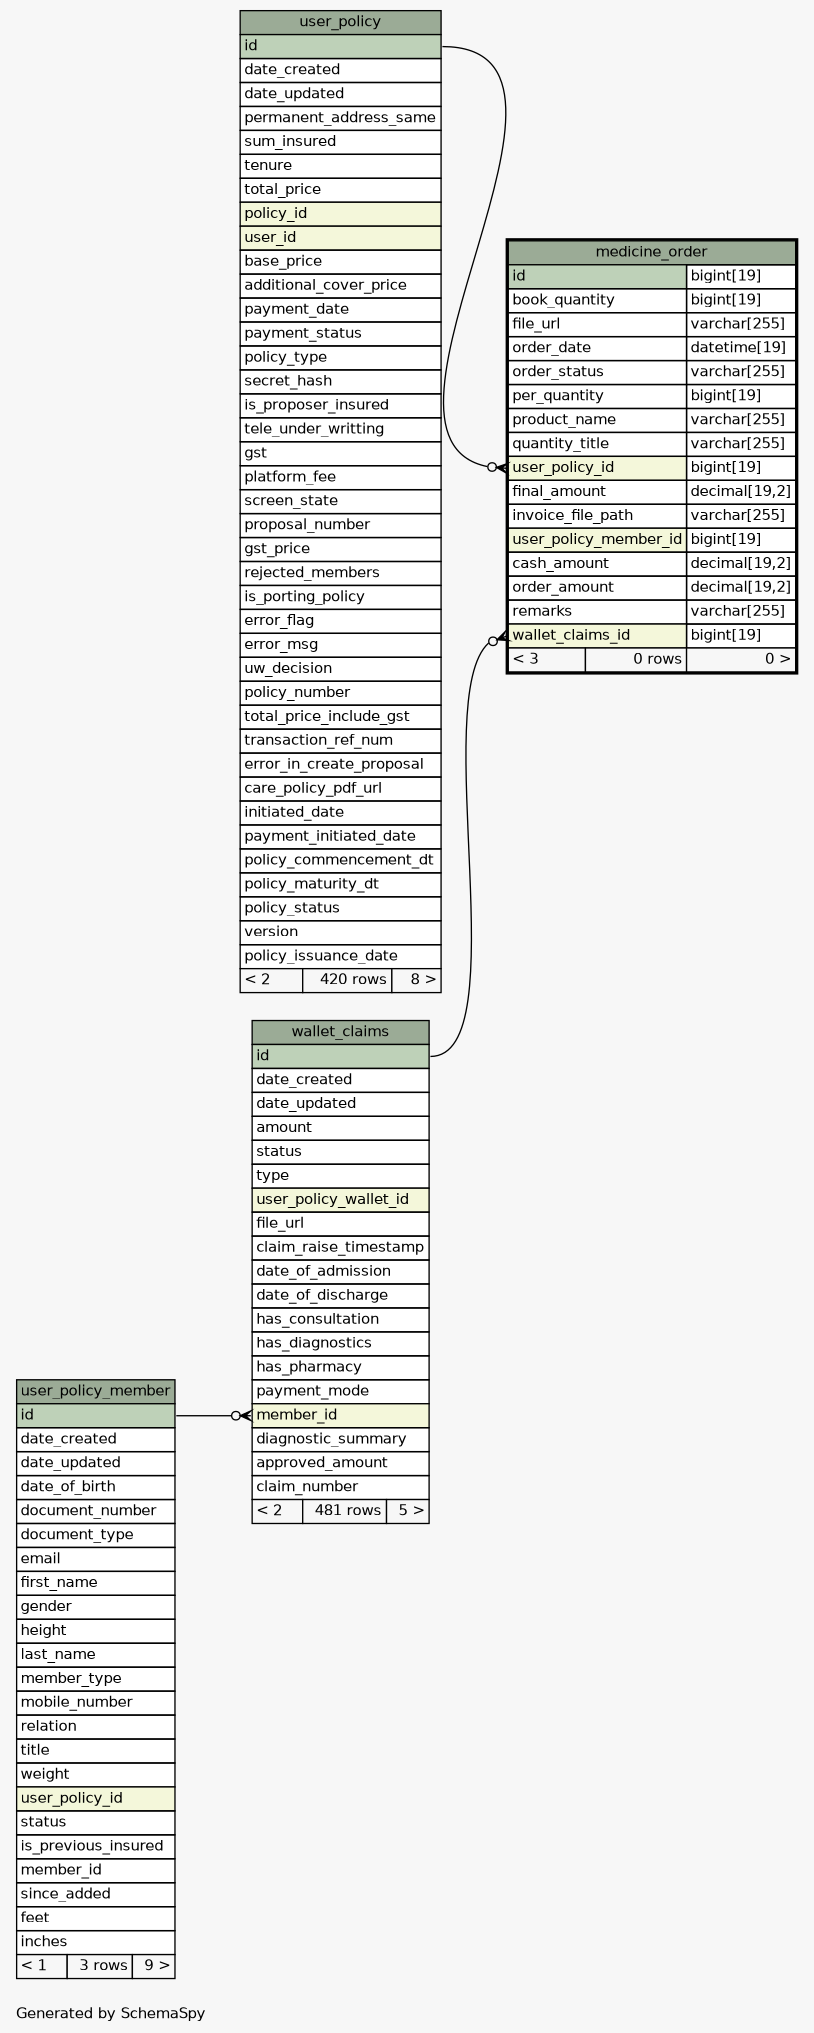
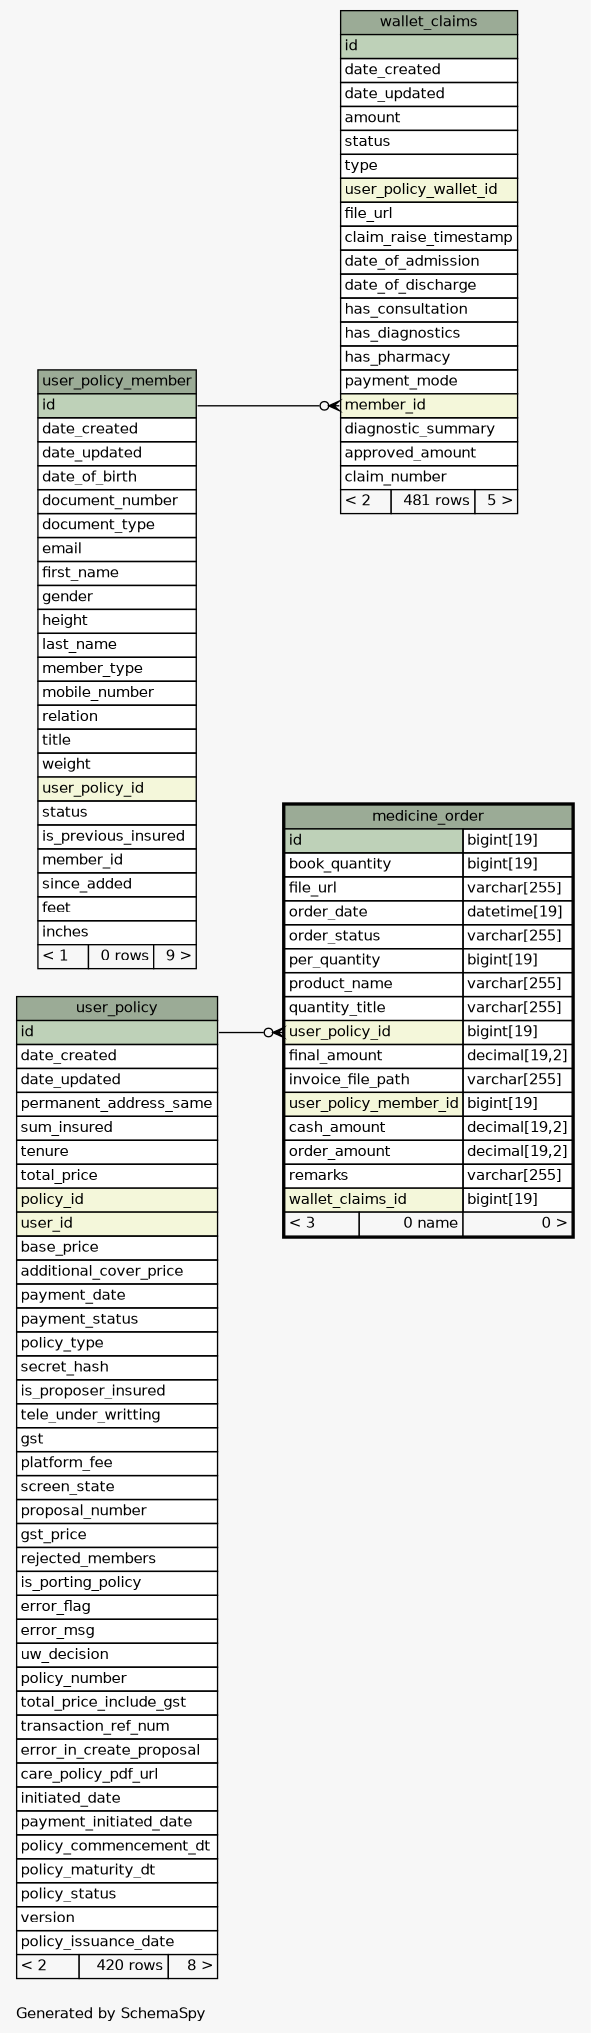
  digraph {
    bgcolor="#f7f7f7"
    fontname=Helvetica
    fontsize=11
    label="\nGenerated by SchemaSpy"
    labeljust=l
    nodesep=0.18
    rankdir=RL
    ranksep=0.46
    node [fontname=Helvetica fontsize=11 shape=plaintext]
    edge [arrowhead=none arrowsize=0.8 arrowtail=crowodot dir=back headport="id:e"]
-   n1 [label=<     <TABLE BORDER="2" CELLBORDER="1" CELLSPACING="0" BGCOLOR="#ffffff">       <TR><TD COLSPAN="3" BGCOLOR="#9bab96" ALIGN="CENTER">medicine_order</TD></TR>       <TR><TD PORT="id" COLSPAN="2" BGCOLOR="#bed1b8" ALIGN="LEFT">id</TD><TD PORT="id.type" ALIGN="LEFT">bigint[19]</TD></TR>       <TR><TD PORT="book_quantity" COLSPAN="2" ALIGN="LEFT">book_quantity</TD><TD PORT="book_quantity.type" ALIGN="LEFT">bigint[19]</TD></TR>       <TR><TD PORT="file_url" COLSPAN="2" ALIGN="LEFT">file_url</TD><TD PORT="file_url.type" ALIGN="LEFT">varchar[255]</TD></TR>       <TR><TD PORT="order_date" COLSPAN="2" ALIGN="LEFT">order_date</TD><TD PORT="order_date.type" ALIGN="LEFT">datetime[19]</TD></TR>       <TR><TD PORT="order_status" COLSPAN="2" ALIGN="LEFT">order_status</TD><TD PORT="order_status.type" ALIGN="LEFT">varchar[255]</TD></TR>       <TR><TD PORT="per_quantity" COLSPAN="2" ALIGN="LEFT">per_quantity</TD><TD PORT="per_quantity.type" ALIGN="LEFT">bigint[19]</TD></TR>       <TR><TD PORT="product_name" COLSPAN="2" ALIGN="LEFT">product_name</TD><TD PORT="product_name.type" ALIGN="LEFT">varchar[255]</TD></TR>       <TR><TD PORT="quantity_title" COLSPAN="2" ALIGN="LEFT">quantity_title</TD><TD PORT="quantity_title.type" ALIGN="LEFT">varchar[255]</TD></TR>       <TR><TD PORT="user_policy_id" COLSPAN="2" BGCOLOR="#f4f7da" ALIGN="LEFT">user_policy_id</TD><TD PORT="user_policy_id.type" ALIGN="LEFT">bigint[19]</TD></TR>       <TR><TD PORT="final_amount" COLSPAN="2" ALIGN="LEFT">final_amount</TD><TD PORT="final_amount.type" ALIGN="LEFT">decimal[19,2]</TD></TR>       <TR><TD PORT="invoice_file_path" COLSPAN="2" ALIGN="LEFT">invoice_file_path</TD><TD PORT="invoice_file_path.type" ALIGN="LEFT">varchar[255]</TD></TR>       <TR><TD PORT="user_policy_member_id" COLSPAN="2" BGCOLOR="#f4f7da" ALIGN="LEFT">user_policy_member_id</TD><TD PORT="user_policy_member_id.type" ALIGN="LEFT">bigint[19]</TD></TR>       <TR><TD PORT="cash_amount" COLSPAN="2" ALIGN="LEFT">cash_amount</TD><TD PORT="cash_amount.type" ALIGN="LEFT">decimal[19,2]</TD></TR>       <TR><TD PORT="order_amount" COLSPAN="2" ALIGN="LEFT">order_amount</TD><TD PORT="order_amount.type" ALIGN="LEFT">decimal[19,2]</TD></TR>       <TR><TD PORT="remarks" COLSPAN="2" ALIGN="LEFT">remarks</TD><TD PORT="remarks.type" ALIGN="LEFT">varchar[255]</TD></TR>       <TR><TD PORT="wallet_claims_id" COLSPAN="2" BGCOLOR="#f4f7da" ALIGN="LEFT">wallet_claims_id</TD><TD PORT="wallet_claims_id.type" ALIGN="LEFT">bigint[19]</TD></TR>       <TR><TD ALIGN="LEFT" BGCOLOR="#f7f7f7">&lt; 3</TD><TD ALIGN="RIGHT" BGCOLOR="#f7f7f7">0 rows</TD><TD ALIGN="RIGHT" BGCOLOR="#f7f7f7">0 &gt;</TD></TR>     </TABLE>>]
+   n1 [label=<     <TABLE BORDER="2" CELLBORDER="1" CELLSPACING="0" BGCOLOR="#ffffff">       <TR><TD COLSPAN="3" BGCOLOR="#9bab96" ALIGN="CENTER">medicine_order</TD></TR>       <TR><TD PORT="id" COLSPAN="2" BGCOLOR="#bed1b8" ALIGN="LEFT">id</TD><TD PORT="id.type" ALIGN="LEFT">bigint[19]</TD></TR>       <TR><TD PORT="book_quantity" COLSPAN="2" ALIGN="LEFT">book_quantity</TD><TD PORT="book_quantity.type" ALIGN="LEFT">bigint[19]</TD></TR>       <TR><TD PORT="file_url" COLSPAN="2" ALIGN="LEFT">file_url</TD><TD PORT="file_url.type" ALIGN="LEFT">varchar[255]</TD></TR>       <TR><TD PORT="order_date" COLSPAN="2" ALIGN="LEFT">order_date</TD><TD PORT="order_date.type" ALIGN="LEFT">datetime[19]</TD></TR>       <TR><TD PORT="order_status" COLSPAN="2" ALIGN="LEFT">order_status</TD><TD PORT="order_status.type" ALIGN="LEFT">varchar[255]</TD></TR>       <TR><TD PORT="per_quantity" COLSPAN="2" ALIGN="LEFT">per_quantity</TD><TD PORT="per_quantity.type" ALIGN="LEFT">bigint[19]</TD></TR>       <TR><TD PORT="product_name" COLSPAN="2" ALIGN="LEFT">product_name</TD><TD PORT="product_name.type" ALIGN="LEFT">varchar[255]</TD></TR>       <TR><TD PORT="quantity_title" COLSPAN="2" ALIGN="LEFT">quantity_title</TD><TD PORT="quantity_title.type" ALIGN="LEFT">varchar[255]</TD></TR>       <TR><TD PORT="user_policy_id" COLSPAN="2" BGCOLOR="#f4f7da" ALIGN="LEFT">user_policy_id</TD><TD PORT="user_policy_id.type" ALIGN="LEFT">bigint[19]</TD></TR>       <TR><TD PORT="final_amount" COLSPAN="2" ALIGN="LEFT">final_amount</TD><TD PORT="final_amount.type" ALIGN="LEFT">decimal[19,2]</TD></TR>       <TR><TD PORT="invoice_file_path" COLSPAN="2" ALIGN="LEFT">invoice_file_path</TD><TD PORT="invoice_file_path.type" ALIGN="LEFT">varchar[255]</TD></TR>       <TR><TD PORT="user_policy_member_id" COLSPAN="2" BGCOLOR="#f4f7da" ALIGN="LEFT">user_policy_member_id</TD><TD PORT="user_policy_member_id.type" ALIGN="LEFT">bigint[19]</TD></TR>       <TR><TD PORT="cash_amount" COLSPAN="2" ALIGN="LEFT">cash_amount</TD><TD PORT="cash_amount.type" ALIGN="LEFT">decimal[19,2]</TD></TR>       <TR><TD PORT="order_amount" COLSPAN="2" ALIGN="LEFT">order_amount</TD><TD PORT="order_amount.type" ALIGN="LEFT">decimal[19,2]</TD></TR>       <TR><TD PORT="remarks" COLSPAN="2" ALIGN="LEFT">remarks</TD><TD PORT="remarks.type" ALIGN="LEFT">varchar[255]</TD></TR>       <TR><TD PORT="wallet_claims_id" COLSPAN="2" BGCOLOR="#f4f7da" ALIGN="LEFT">wallet_claims_id</TD><TD PORT="wallet_claims_id.type" ALIGN="LEFT">bigint[19]</TD></TR>       <TR><TD ALIGN="LEFT" BGCOLOR="#f7f7f7">&lt; 3</TD><TD ALIGN="RIGHT" BGCOLOR="#f7f7f7">0 name</TD><TD ALIGN="RIGHT" BGCOLOR="#f7f7f7">0 &gt;</TD></TR>     </TABLE>>]
    n2 [label=<     <TABLE BORDER="0" CELLBORDER="1" CELLSPACING="0" BGCOLOR="#ffffff">       <TR><TD COLSPAN="3" BGCOLOR="#9bab96" ALIGN="CENTER">user_policy</TD></TR>       <TR><TD PORT="id" COLSPAN="3" BGCOLOR="#bed1b8" ALIGN="LEFT">id</TD></TR>       <TR><TD PORT="date_created" COLSPAN="3" ALIGN="LEFT">date_created</TD></TR>       <TR><TD PORT="date_updated" COLSPAN="3" ALIGN="LEFT">date_updated</TD></TR>       <TR><TD PORT="permanent_address_same" COLSPAN="3" ALIGN="LEFT">permanent_address_same</TD></TR>       <TR><TD PORT="sum_insured" COLSPAN="3" ALIGN="LEFT">sum_insured</TD></TR>       <TR><TD PORT="tenure" COLSPAN="3" ALIGN="LEFT">tenure</TD></TR>       <TR><TD PORT="total_price" COLSPAN="3" ALIGN="LEFT">total_price</TD></TR>       <TR><TD PORT="policy_id" COLSPAN="3" BGCOLOR="#f4f7da" ALIGN="LEFT">policy_id</TD></TR>       <TR><TD PORT="user_id" COLSPAN="3" BGCOLOR="#f4f7da" ALIGN="LEFT">user_id</TD></TR>       <TR><TD PORT="base_price" COLSPAN="3" ALIGN="LEFT">base_price</TD></TR>       <TR><TD PORT="additional_cover_price" COLSPAN="3" ALIGN="LEFT">additional_cover_price</TD></TR>       <TR><TD PORT="payment_date" COLSPAN="3" ALIGN="LEFT">payment_date</TD></TR>       <TR><TD PORT="payment_status" COLSPAN="3" ALIGN="LEFT">payment_status</TD></TR>       <TR><TD PORT="policy_type" COLSPAN="3" ALIGN="LEFT">policy_type</TD></TR>       <TR><TD PORT="secret_hash" COLSPAN="3" ALIGN="LEFT">secret_hash</TD></TR>       <TR><TD PORT="is_proposer_insured" COLSPAN="3" ALIGN="LEFT">is_proposer_insured</TD></TR>       <TR><TD PORT="tele_under_writting" COLSPAN="3" ALIGN="LEFT">tele_under_writting</TD></TR>       <TR><TD PORT="gst" COLSPAN="3" ALIGN="LEFT">gst</TD></TR>       <TR><TD PORT="platform_fee" COLSPAN="3" ALIGN="LEFT">platform_fee</TD></TR>       <TR><TD PORT="screen_state" COLSPAN="3" ALIGN="LEFT">screen_state</TD></TR>       <TR><TD PORT="proposal_number" COLSPAN="3" ALIGN="LEFT">proposal_number</TD></TR>       <TR><TD PORT="gst_price" COLSPAN="3" ALIGN="LEFT">gst_price</TD></TR>       <TR><TD PORT="rejected_members" COLSPAN="3" ALIGN="LEFT">rejected_members</TD></TR>       <TR><TD PORT="is_porting_policy" COLSPAN="3" ALIGN="LEFT">is_porting_policy</TD></TR>       <TR><TD PORT="error_flag" COLSPAN="3" ALIGN="LEFT">error_flag</TD></TR>       <TR><TD PORT="error_msg" COLSPAN="3" ALIGN="LEFT">error_msg</TD></TR>       <TR><TD PORT="uw_decision" COLSPAN="3" ALIGN="LEFT">uw_decision</TD></TR>       <TR><TD PORT="policy_number" COLSPAN="3" ALIGN="LEFT">policy_number</TD></TR>       <TR><TD PORT="total_price_include_gst" COLSPAN="3" ALIGN="LEFT">total_price_include_gst</TD></TR>       <TR><TD PORT="transaction_ref_num" COLSPAN="3" ALIGN="LEFT">transaction_ref_num</TD></TR>       <TR><TD PORT="error_in_create_proposal" COLSPAN="3" ALIGN="LEFT">error_in_create_proposal</TD></TR>       <TR><TD PORT="care_policy_pdf_url" COLSPAN="3" ALIGN="LEFT">care_policy_pdf_url</TD></TR>       <TR><TD PORT="initiated_date" COLSPAN="3" ALIGN="LEFT">initiated_date</TD></TR>       <TR><TD PORT="payment_initiated_date" COLSPAN="3" ALIGN="LEFT">payment_initiated_date</TD></TR>       <TR><TD PORT="policy_commencement_dt" COLSPAN="3" ALIGN="LEFT">policy_commencement_dt</TD></TR>       <TR><TD PORT="policy_maturity_dt" COLSPAN="3" ALIGN="LEFT">policy_maturity_dt</TD></TR>       <TR><TD PORT="policy_status" COLSPAN="3" ALIGN="LEFT">policy_status</TD></TR>       <TR><TD PORT="version" COLSPAN="3" ALIGN="LEFT">version</TD></TR>       <TR><TD PORT="policy_issuance_date" COLSPAN="3" ALIGN="LEFT">policy_issuance_date</TD></TR>       <TR><TD ALIGN="LEFT" BGCOLOR="#f7f7f7">&lt; 2</TD><TD ALIGN="RIGHT" BGCOLOR="#f7f7f7">420 rows</TD><TD ALIGN="RIGHT" BGCOLOR="#f7f7f7">8 &gt;</TD></TR>     </TABLE>>]
    n3 [label=<     <TABLE BORDER="0" CELLBORDER="1" CELLSPACING="0" BGCOLOR="#ffffff">       <TR><TD COLSPAN="3" BGCOLOR="#9bab96" ALIGN="CENTER">wallet_claims</TD></TR>       <TR><TD PORT="id" COLSPAN="3" BGCOLOR="#bed1b8" ALIGN="LEFT">id</TD></TR>       <TR><TD PORT="date_created" COLSPAN="3" ALIGN="LEFT">date_created</TD></TR>       <TR><TD PORT="date_updated" COLSPAN="3" ALIGN="LEFT">date_updated</TD></TR>       <TR><TD PORT="amount" COLSPAN="3" ALIGN="LEFT">amount</TD></TR>       <TR><TD PORT="status" COLSPAN="3" ALIGN="LEFT">status</TD></TR>       <TR><TD PORT="type" COLSPAN="3" ALIGN="LEFT">type</TD></TR>       <TR><TD PORT="user_policy_wallet_id" COLSPAN="3" BGCOLOR="#f4f7da" ALIGN="LEFT">user_policy_wallet_id</TD></TR>       <TR><TD PORT="file_url" COLSPAN="3" ALIGN="LEFT">file_url</TD></TR>       <TR><TD PORT="claim_raise_timestamp" COLSPAN="3" ALIGN="LEFT">claim_raise_timestamp</TD></TR>       <TR><TD PORT="date_of_admission" COLSPAN="3" ALIGN="LEFT">date_of_admission</TD></TR>       <TR><TD PORT="date_of_discharge" COLSPAN="3" ALIGN="LEFT">date_of_discharge</TD></TR>       <TR><TD PORT="has_consultation" COLSPAN="3" ALIGN="LEFT">has_consultation</TD></TR>       <TR><TD PORT="has_diagnostics" COLSPAN="3" ALIGN="LEFT">has_diagnostics</TD></TR>       <TR><TD PORT="has_pharmacy" COLSPAN="3" ALIGN="LEFT">has_pharmacy</TD></TR>       <TR><TD PORT="payment_mode" COLSPAN="3" ALIGN="LEFT">payment_mode</TD></TR>       <TR><TD PORT="member_id" COLSPAN="3" BGCOLOR="#f4f7da" ALIGN="LEFT">member_id</TD></TR>       <TR><TD PORT="diagnostic_summary" COLSPAN="3" ALIGN="LEFT">diagnostic_summary</TD></TR>       <TR><TD PORT="approved_amount" COLSPAN="3" ALIGN="LEFT">approved_amount</TD></TR>       <TR><TD PORT="claim_number" COLSPAN="3" ALIGN="LEFT">claim_number</TD></TR>       <TR><TD ALIGN="LEFT" BGCOLOR="#f7f7f7">&lt; 2</TD><TD ALIGN="RIGHT" BGCOLOR="#f7f7f7">481 rows</TD><TD ALIGN="RIGHT" BGCOLOR="#f7f7f7">5 &gt;</TD></TR>     </TABLE>>]
-   n4 [label=<     <TABLE BORDER="0" CELLBORDER="1" CELLSPACING="0" BGCOLOR="#ffffff">       <TR><TD COLSPAN="3" BGCOLOR="#9bab96" ALIGN="CENTER">user_policy_member</TD></TR>       <TR><TD PORT="id" COLSPAN="3" BGCOLOR="#bed1b8" ALIGN="LEFT">id</TD></TR>       <TR><TD PORT="date_created" COLSPAN="3" ALIGN="LEFT">date_created</TD></TR>       <TR><TD PORT="date_updated" COLSPAN="3" ALIGN="LEFT">date_updated</TD></TR>       <TR><TD PORT="date_of_birth" COLSPAN="3" ALIGN="LEFT">date_of_birth</TD></TR>       <TR><TD PORT="document_number" COLSPAN="3" ALIGN="LEFT">document_number</TD></TR>       <TR><TD PORT="document_type" COLSPAN="3" ALIGN="LEFT">document_type</TD></TR>       <TR><TD PORT="email" COLSPAN="3" ALIGN="LEFT">email</TD></TR>       <TR><TD PORT="first_name" COLSPAN="3" ALIGN="LEFT">first_name</TD></TR>       <TR><TD PORT="gender" COLSPAN="3" ALIGN="LEFT">gender</TD></TR>       <TR><TD PORT="height" COLSPAN="3" ALIGN="LEFT">height</TD></TR>       <TR><TD PORT="last_name" COLSPAN="3" ALIGN="LEFT">last_name</TD></TR>       <TR><TD PORT="member_type" COLSPAN="3" ALIGN="LEFT">member_type</TD></TR>       <TR><TD PORT="mobile_number" COLSPAN="3" ALIGN="LEFT">mobile_number</TD></TR>       <TR><TD PORT="relation" COLSPAN="3" ALIGN="LEFT">relation</TD></TR>       <TR><TD PORT="title" COLSPAN="3" ALIGN="LEFT">title</TD></TR>       <TR><TD PORT="weight" COLSPAN="3" ALIGN="LEFT">weight</TD></TR>       <TR><TD PORT="user_policy_id" COLSPAN="3" BGCOLOR="#f4f7da" ALIGN="LEFT">user_policy_id</TD></TR>       <TR><TD PORT="status" COLSPAN="3" ALIGN="LEFT">status</TD></TR>       <TR><TD PORT="is_previous_insured" COLSPAN="3" ALIGN="LEFT">is_previous_insured</TD></TR>       <TR><TD PORT="member_id" COLSPAN="3" ALIGN="LEFT">member_id</TD></TR>       <TR><TD PORT="since_added" COLSPAN="3" ALIGN="LEFT">since_added</TD></TR>       <TR><TD PORT="feet" COLSPAN="3" ALIGN="LEFT">feet</TD></TR>       <TR><TD PORT="inches" COLSPAN="3" ALIGN="LEFT">inches</TD></TR>       <TR><TD ALIGN="LEFT" BGCOLOR="#f7f7f7">&lt; 1</TD><TD ALIGN="RIGHT" BGCOLOR="#f7f7f7">3 rows</TD><TD ALIGN="RIGHT" BGCOLOR="#f7f7f7">9 &gt;</TD></TR>     </TABLE>>]
+   n4 [label=<     <TABLE BORDER="0" CELLBORDER="1" CELLSPACING="0" BGCOLOR="#ffffff">       <TR><TD COLSPAN="3" BGCOLOR="#9bab96" ALIGN="CENTER">user_policy_member</TD></TR>       <TR><TD PORT="id" COLSPAN="3" BGCOLOR="#bed1b8" ALIGN="LEFT">id</TD></TR>       <TR><TD PORT="date_created" COLSPAN="3" ALIGN="LEFT">date_created</TD></TR>       <TR><TD PORT="date_updated" COLSPAN="3" ALIGN="LEFT">date_updated</TD></TR>       <TR><TD PORT="date_of_birth" COLSPAN="3" ALIGN="LEFT">date_of_birth</TD></TR>       <TR><TD PORT="document_number" COLSPAN="3" ALIGN="LEFT">document_number</TD></TR>       <TR><TD PORT="document_type" COLSPAN="3" ALIGN="LEFT">document_type</TD></TR>       <TR><TD PORT="email" COLSPAN="3" ALIGN="LEFT">email</TD></TR>       <TR><TD PORT="first_name" COLSPAN="3" ALIGN="LEFT">first_name</TD></TR>       <TR><TD PORT="gender" COLSPAN="3" ALIGN="LEFT">gender</TD></TR>       <TR><TD PORT="height" COLSPAN="3" ALIGN="LEFT">height</TD></TR>       <TR><TD PORT="last_name" COLSPAN="3" ALIGN="LEFT">last_name</TD></TR>       <TR><TD PORT="member_type" COLSPAN="3" ALIGN="LEFT">member_type</TD></TR>       <TR><TD PORT="mobile_number" COLSPAN="3" ALIGN="LEFT">mobile_number</TD></TR>       <TR><TD PORT="relation" COLSPAN="3" ALIGN="LEFT">relation</TD></TR>       <TR><TD PORT="title" COLSPAN="3" ALIGN="LEFT">title</TD></TR>       <TR><TD PORT="weight" COLSPAN="3" ALIGN="LEFT">weight</TD></TR>       <TR><TD PORT="user_policy_id" COLSPAN="3" BGCOLOR="#f4f7da" ALIGN="LEFT">user_policy_id</TD></TR>       <TR><TD PORT="status" COLSPAN="3" ALIGN="LEFT">status</TD></TR>       <TR><TD PORT="is_previous_insured" COLSPAN="3" ALIGN="LEFT">is_previous_insured</TD></TR>       <TR><TD PORT="member_id" COLSPAN="3" ALIGN="LEFT">member_id</TD></TR>       <TR><TD PORT="since_added" COLSPAN="3" ALIGN="LEFT">since_added</TD></TR>       <TR><TD PORT="feet" COLSPAN="3" ALIGN="LEFT">feet</TD></TR>       <TR><TD PORT="inches" COLSPAN="3" ALIGN="LEFT">inches</TD></TR>       <TR><TD ALIGN="LEFT" BGCOLOR="#f7f7f7">&lt; 1</TD><TD ALIGN="RIGHT" BGCOLOR="#f7f7f7">0 rows</TD><TD ALIGN="RIGHT" BGCOLOR="#f7f7f7">9 &gt;</TD></TR>     </TABLE>>]
    n1 -> n2 [tailport="user_policy_id:w"]
-   n1 -> n3 [tailport="wallet_claims_id:w"]
    n3 -> n4 [tailport="member_id:w"]
  }
